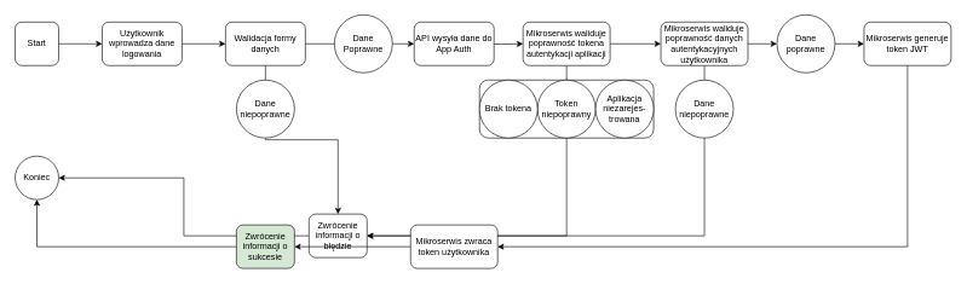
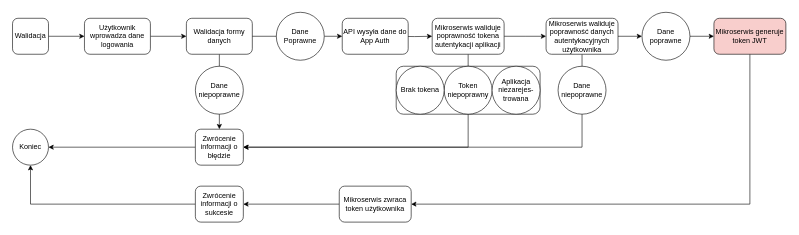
  <mxCell id="0" />
  <mxCell id="1" parent="0" />
  <mxCell id="2" value="" style="rounded=1;whiteSpace=wrap;html=1;" vertex="1" parent="1"><mxGeometry x="660" y="110" width="240" height="80" as="geometry" /></mxCell>
  <mxCell id="3" style="edgeStyle=orthogonalEdgeStyle;rounded=0;orthogonalLoop=1;jettySize=auto;html=1;exitX=1;exitY=0.5;exitDx=0;exitDy=0;entryX=0;entryY=0.5;entryDx=0;entryDy=0;" edge="1" parent="1" source="4" target="6"><mxGeometry relative="1" as="geometry" /></mxCell>
- <mxCell id="4" value="Start" style="rounded=1;whiteSpace=wrap;html=1;" vertex="1" parent="1"><mxGeometry x="20" y="30" width="60" height="60" as="geometry" /></mxCell>
+ <mxCell id="4" value="Walidacja" style="rounded=1;whiteSpace=wrap;html=1;" vertex="1" parent="1"><mxGeometry x="20" y="30" width="60" height="60" as="geometry" /></mxCell>
  <mxCell id="5" style="edgeStyle=orthogonalEdgeStyle;rounded=0;orthogonalLoop=1;jettySize=auto;html=1;exitX=1;exitY=0.5;exitDx=0;exitDy=0;entryX=0;entryY=0.5;entryDx=0;entryDy=0;" edge="1" parent="1" source="6" target="9"><mxGeometry relative="1" as="geometry" /></mxCell>
  <mxCell id="6" value="Użytkownik wprowadza dane logowania" style="rounded=1;whiteSpace=wrap;html=1;" vertex="1" parent="1"><mxGeometry x="140" y="30" width="110" height="60" as="geometry" /></mxCell>
  <mxCell id="7" style="edgeStyle=orthogonalEdgeStyle;rounded=0;orthogonalLoop=1;jettySize=auto;html=1;exitX=0.5;exitY=1;exitDx=0;exitDy=0;entryX=0.5;entryY=0;entryDx=0;entryDy=0;" edge="1" parent="1" source="9" target="11"><mxGeometry relative="1" as="geometry" /></mxCell>
  <mxCell id="8" style="edgeStyle=orthogonalEdgeStyle;rounded=0;orthogonalLoop=1;jettySize=auto;html=1;exitX=1;exitY=0.5;exitDx=0;exitDy=0;entryX=0;entryY=0.5;entryDx=0;entryDy=0;startArrow=none;" edge="1" parent="1" source="26" target="15"><mxGeometry relative="1" as="geometry" /></mxCell>
  <mxCell id="9" value="Walidacja formy danych" style="rounded=1;whiteSpace=wrap;html=1;" vertex="1" parent="1"><mxGeometry x="310" y="30" width="110" height="60" as="geometry" /></mxCell>
  <mxCell id="10" style="edgeStyle=orthogonalEdgeStyle;rounded=0;orthogonalLoop=1;jettySize=auto;html=1;exitX=0;exitY=0.5;exitDx=0;exitDy=0;entryX=1;entryY=0.5;entryDx=0;entryDy=0;" edge="1" parent="1" source="11" target="12"><mxGeometry relative="1" as="geometry" /></mxCell>
- <mxCell id="11" value="Zwrócenie informacji o błędzie" style="rounded=1;whiteSpace=wrap;html=1;" vertex="1" parent="1"><mxGeometry x="425" y="295" width="80" height="60" as="geometry" /></mxCell>
+ <mxCell id="11" value="Zwrócenie informacji o błędzie" style="rounded=1;whiteSpace=wrap;html=1;" vertex="1" parent="1"><mxGeometry x="325" y="215" width="80" height="60" as="geometry" /></mxCell>
  <mxCell id="12" value="Koniec" style="ellipse;whiteSpace=wrap;html=1;" vertex="1" parent="1"><mxGeometry x="20" y="215" width="60" height="60" as="geometry" /></mxCell>
  <mxCell id="13" value="Dane niepoprawne" style="ellipse;whiteSpace=wrap;html=1;aspect=fixed;" vertex="1" parent="1"><mxGeometry x="325" y="110" width="80" height="80" as="geometry" /></mxCell>
  <mxCell id="14" style="edgeStyle=orthogonalEdgeStyle;rounded=0;orthogonalLoop=1;jettySize=auto;html=1;exitX=1;exitY=0.5;exitDx=0;exitDy=0;entryX=0;entryY=0.5;entryDx=0;entryDy=0;" edge="1" parent="1" target="18"><mxGeometry relative="1" as="geometry"><mxPoint x="660" y="60" as="sourcePoint" /></mxGeometry></mxCell>
  <mxCell id="15" value="API wysyła dane do App Auth" style="rounded=1;whiteSpace=wrap;html=1;" vertex="1" parent="1"><mxGeometry x="570" y="30" width="110" height="60" as="geometry" /></mxCell>
  <mxCell id="16" style="edgeStyle=orthogonalEdgeStyle;rounded=0;orthogonalLoop=1;jettySize=auto;html=1;exitX=0.5;exitY=1;exitDx=0;exitDy=0;entryX=1;entryY=0.5;entryDx=0;entryDy=0;" edge="1" parent="1" source="18" target="11"><mxGeometry relative="1" as="geometry" /></mxCell>
  <mxCell id="17" style="edgeStyle=orthogonalEdgeStyle;rounded=0;orthogonalLoop=1;jettySize=auto;html=1;exitX=1;exitY=0.5;exitDx=0;exitDy=0;entryX=0;entryY=0.5;entryDx=0;entryDy=0;" edge="1" parent="1" source="18"><mxGeometry relative="1" as="geometry"><mxPoint x="910" y="60" as="targetPoint" /></mxGeometry></mxCell>
  <mxCell id="18" value="Mikroserwis waliduje poprawność tokena autentykacji aplikacji" style="rounded=1;whiteSpace=wrap;html=1;" vertex="1" parent="1"><mxGeometry x="720" y="30" width="120" height="60" as="geometry" /></mxCell>
  <mxCell id="19" value="Token niepoprawny" style="ellipse;whiteSpace=wrap;html=1;aspect=fixed;" vertex="1" parent="1"><mxGeometry x="740" y="110" width="80" height="80" as="geometry" /></mxCell>
  <mxCell id="20" value="Brak tokena" style="ellipse;whiteSpace=wrap;html=1;aspect=fixed;" vertex="1" parent="1"><mxGeometry x="660" y="110" width="80" height="80" as="geometry" /></mxCell>
  <mxCell id="21" value="Aplikacja niezarejes-trowana" style="ellipse;whiteSpace=wrap;html=1;aspect=fixed;" vertex="1" parent="1"><mxGeometry x="820" y="110" width="80" height="80" as="geometry" /></mxCell>
  <mxCell id="22" style="edgeStyle=orthogonalEdgeStyle;rounded=0;orthogonalLoop=1;jettySize=auto;html=1;exitX=0.5;exitY=1;exitDx=0;exitDy=0;entryX=1;entryY=0.5;entryDx=0;entryDy=0;" edge="1" parent="1" source="24" target="11"><mxGeometry relative="1" as="geometry" /></mxCell>
  <mxCell id="23" style="edgeStyle=orthogonalEdgeStyle;rounded=0;orthogonalLoop=1;jettySize=auto;html=1;exitX=1;exitY=0.5;exitDx=0;exitDy=0;entryX=0;entryY=0.5;entryDx=0;entryDy=0;" edge="1" parent="1" source="24" target="31"><mxGeometry relative="1" as="geometry" /></mxCell>
  <mxCell id="24" value="Mikroserwis waliduje poprawność danych autentykacyjnych użytkownika" style="rounded=1;whiteSpace=wrap;html=1;" vertex="1" parent="1"><mxGeometry x="910" y="30" width="120" height="60" as="geometry" /></mxCell>
  <mxCell id="25" value="Dane niepoprawne" style="ellipse;whiteSpace=wrap;html=1;" vertex="1" parent="1"><mxGeometry x="930" y="110" width="80" height="80" as="geometry" /></mxCell>
  <mxCell id="26" value="Dane Poprawne" style="ellipse;whiteSpace=wrap;html=1;aspect=fixed;" vertex="1" parent="1"><mxGeometry x="460" y="20" width="80" height="80" as="geometry" /></mxCell>
  <mxCell id="27" value="" style="edgeStyle=orthogonalEdgeStyle;rounded=0;orthogonalLoop=1;jettySize=auto;html=1;exitX=1;exitY=0.5;exitDx=0;exitDy=0;entryX=0;entryY=0.5;entryDx=0;entryDy=0;endArrow=none;" edge="1" parent="1" source="9" target="26"><mxGeometry relative="1" as="geometry"><mxPoint x="420" y="60" as="sourcePoint" /><mxPoint x="580" y="60" as="targetPoint" /></mxGeometry></mxCell>
  <mxCell id="28" style="edgeStyle=orthogonalEdgeStyle;rounded=0;orthogonalLoop=1;jettySize=auto;html=1;exitX=0.5;exitY=1;exitDx=0;exitDy=0;entryX=1;entryY=0.5;entryDx=0;entryDy=0;" edge="1" parent="1" source="29" target="33"><mxGeometry relative="1" as="geometry" /></mxCell>
- <mxCell id="29" value="Mikroserwis generuje token JWT" style="rounded=1;whiteSpace=wrap;html=1;" vertex="1" parent="1"><mxGeometry x="1190" y="30" width="120" height="60" as="geometry" /></mxCell>
+ <mxCell id="29" value="Mikroserwis generuje token JWT" style="rounded=1;whiteSpace=wrap;html=1;fillColor=#f8cecc;" vertex="1" parent="1"><mxGeometry x="1190" y="30" width="120" height="60" as="geometry" /></mxCell>
  <mxCell id="30" style="edgeStyle=orthogonalEdgeStyle;rounded=0;orthogonalLoop=1;jettySize=auto;html=1;exitX=1;exitY=0.5;exitDx=0;exitDy=0;entryX=0;entryY=0.5;entryDx=0;entryDy=0;" edge="1" parent="1" source="31" target="29"><mxGeometry relative="1" as="geometry" /></mxCell>
  <mxCell id="31" value="Dane poprawne" style="ellipse;whiteSpace=wrap;html=1;" vertex="1" parent="1"><mxGeometry x="1070" y="20" width="80" height="80" as="geometry" /></mxCell>
  <mxCell id="32" style="edgeStyle=orthogonalEdgeStyle;rounded=0;orthogonalLoop=1;jettySize=auto;html=1;exitX=0;exitY=0.5;exitDx=0;exitDy=0;entryX=1;entryY=0.5;entryDx=0;entryDy=0;" edge="1" parent="1" source="33" target="35"><mxGeometry relative="1" as="geometry" /></mxCell>
  <mxCell id="33" value="Mikroserwis zwraca token użytkownika" style="rounded=1;whiteSpace=wrap;html=1;" vertex="1" parent="1"><mxGeometry x="565" y="310" width="120" height="60" as="geometry" /></mxCell>
  <mxCell id="34" style="edgeStyle=orthogonalEdgeStyle;rounded=0;orthogonalLoop=1;jettySize=auto;html=1;exitX=0;exitY=0.5;exitDx=0;exitDy=0;entryX=0.5;entryY=1;entryDx=0;entryDy=0;" edge="1" parent="1" source="35" target="12"><mxGeometry relative="1" as="geometry" /></mxCell>
- <mxCell id="35" value="Zwrócenie informacji o sukcesie" style="rounded=1;whiteSpace=wrap;html=1;fillColor=#d5e8d4;" vertex="1" parent="1"><mxGeometry x="325" y="310" width="80" height="60" as="geometry" /></mxCell>
+ <mxCell id="35" value="Zwrócenie informacji o sukcesie" style="rounded=1;whiteSpace=wrap;html=1;" vertex="1" parent="1"><mxGeometry x="325" y="310" width="80" height="60" as="geometry" /></mxCell>
